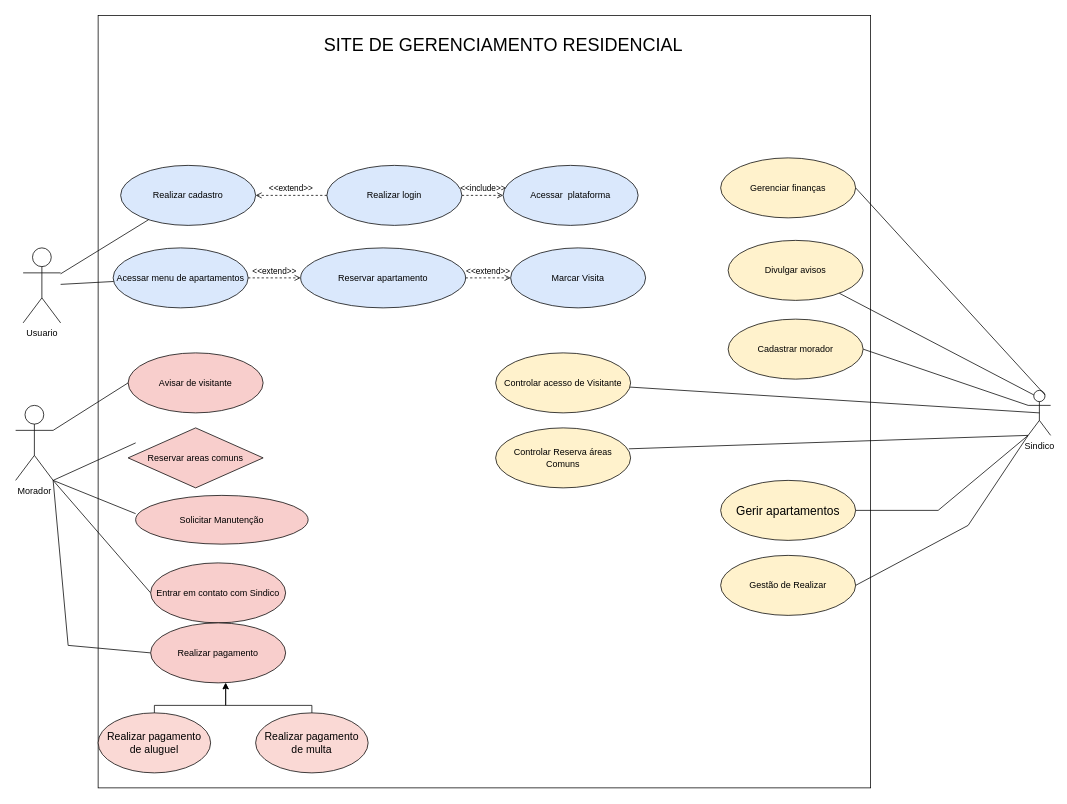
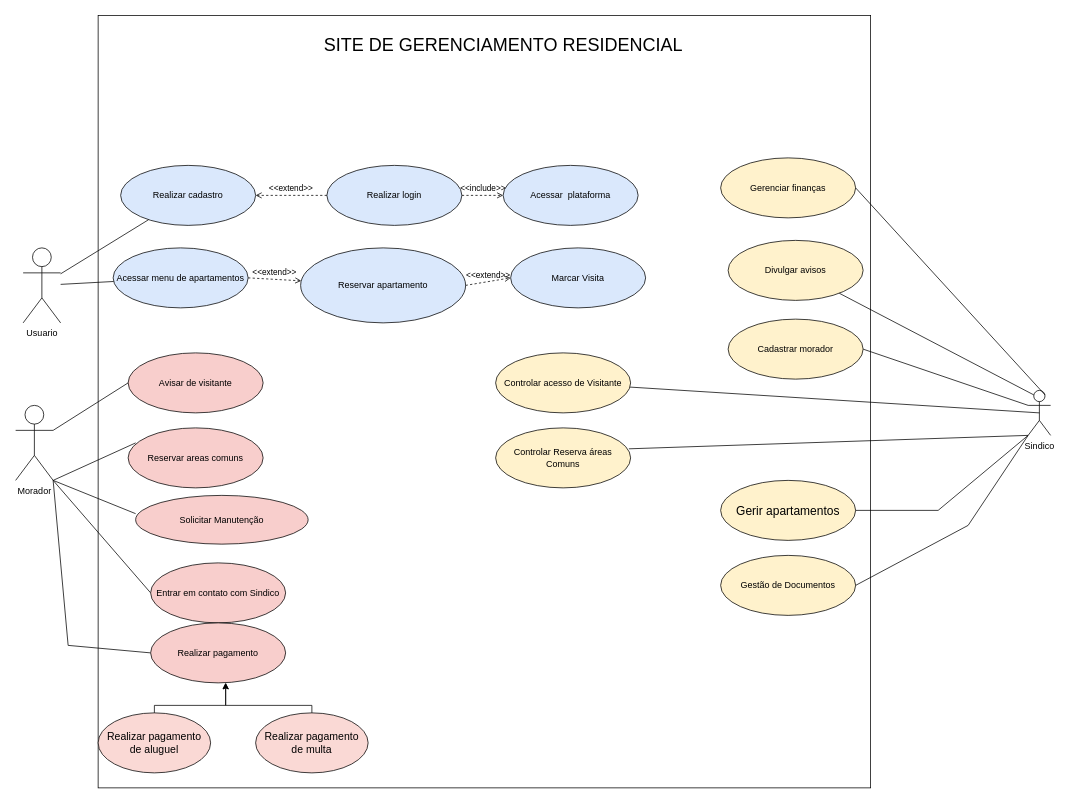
  <mxCell id="0" />
  <mxCell id="1" parent="0" />
  <mxCell id="2" value="" style="whiteSpace=wrap;html=1;aspect=fixed;strokeWidth=1;fontSize=14;fillColor=none;gradientColor=none;movable=1;resizable=1;rotatable=1;deletable=1;editable=1;connectable=1;" parent="1" vertex="1"><mxGeometry x="130" y="20" width="1030" height="1030" as="geometry" /></mxCell>
  <mxCell id="3" value="Usuario" style="shape=umlActor;verticalLabelPosition=bottom;verticalAlign=top;html=1;outlineConnect=0;" parent="1" vertex="1"><mxGeometry x="30" y="330" width="50" height="100" as="geometry" /></mxCell>
  <mxCell id="4" value="Realizar cadastro" style="ellipse;whiteSpace=wrap;html=1;fillColor=#dae8fc;strokeColor=default;" parent="1" vertex="1"><mxGeometry x="160" y="220" width="180" height="80" as="geometry" /></mxCell>
  <mxCell id="5" value="Realizar login" style="ellipse;whiteSpace=wrap;html=1;fillColor=#dae8fc;strokeColor=default;" parent="1" vertex="1"><mxGeometry x="435" y="220" width="180" height="80" as="geometry" /></mxCell>
  <mxCell id="6" value="Acessar menu de apartamentos" style="ellipse;whiteSpace=wrap;html=1;fillColor=#dae8fc;strokeColor=default;" parent="1" vertex="1"><mxGeometry x="150" y="330" width="180" height="80" as="geometry" /></mxCell>
- <mxCell id="7" value="Reservar apartamento" style="ellipse;whiteSpace=wrap;html=1;fillColor=#dae8fc;strokeColor=default;" parent="1" vertex="1"><mxGeometry x="400" y="330" width="220" height="80" as="geometry" /></mxCell>
+ <mxCell id="7" value="Reservar apartamento" style="ellipse;whiteSpace=wrap;html=1;fillColor=#dae8fc;strokeColor=default;" parent="1" vertex="1"><mxGeometry x="400" y="330" width="220" height="100" as="geometry" /></mxCell>
  <mxCell id="8" value="" style="endArrow=none;html=1;rounded=0;" parent="1" source="3" target="4" edge="1"><mxGeometry width="50" height="50" relative="1" as="geometry"><mxPoint x="100" y="100" as="sourcePoint" /><mxPoint x="270" y="60" as="targetPoint" /></mxGeometry></mxCell>
  <mxCell id="9" value="" style="endArrow=none;html=1;rounded=0;" parent="1" source="3" target="6" edge="1"><mxGeometry width="50" height="50" relative="1" as="geometry"><mxPoint x="100" y="154.545" as="sourcePoint" /><mxPoint x="297.463" y="32.477" as="targetPoint" /></mxGeometry></mxCell>
  <mxCell id="10" value="" style="endArrow=none;html=1;rounded=0;entryX=0;entryY=0.5;entryDx=0;entryDy=0;exitX=1;exitY=1;exitDx=0;exitDy=0;exitPerimeter=0;" parent="1" source="28" target="13" edge="1"><mxGeometry width="50" height="50" relative="1" as="geometry"><mxPoint x="90" y="700" as="sourcePoint" /><mxPoint x="200" y="250" as="targetPoint" /></mxGeometry></mxCell>
  <mxCell id="11" value="&amp;lt;&amp;lt;extend&amp;gt;&amp;gt;" style="html=1;verticalAlign=bottom;labelBackgroundColor=none;endArrow=open;endFill=0;dashed=1;rounded=0;exitX=1;exitY=0.5;exitDx=0;exitDy=0;" parent="1" source="6" target="7" edge="1"><mxGeometry width="160" relative="1" as="geometry"><mxPoint x="394" y="250" as="sourcePoint" /><mxPoint x="530" y="170" as="targetPoint" /><mxPoint as="offset" /></mxGeometry></mxCell>
  <mxCell id="12" value="Acessar&amp;nbsp; plataforma" style="ellipse;whiteSpace=wrap;html=1;fillColor=#dae8fc;strokeColor=default;" parent="1" vertex="1"><mxGeometry x="670" y="220" width="180" height="80" as="geometry" /></mxCell>
  <mxCell id="13" value="Entrar em contato com Sindico" style="ellipse;whiteSpace=wrap;html=1;fillColor=#f8cecc;strokeColor=default;" parent="1" vertex="1"><mxGeometry x="200" y="750" width="180" height="80" as="geometry" /></mxCell>
  <mxCell id="14" value="&amp;lt;&amp;lt;extend&amp;gt;&amp;gt;" style="html=1;verticalAlign=bottom;labelBackgroundColor=none;endArrow=open;endFill=0;dashed=1;rounded=0;exitX=1;exitY=0.5;exitDx=0;exitDy=0;entryX=0;entryY=0.5;entryDx=0;entryDy=0;" parent="1" source="7" target="15" edge="1"><mxGeometry width="160" relative="1" as="geometry"><mxPoint x="790" y="200" as="sourcePoint" /><mxPoint x="890" y="170" as="targetPoint" /></mxGeometry></mxCell>
  <mxCell id="15" value="Marcar Visita" style="ellipse;whiteSpace=wrap;html=1;fillColor=#dae8fc;strokeColor=default;" parent="1" vertex="1"><mxGeometry x="680" y="330" width="180" height="80" as="geometry" /></mxCell>
  <mxCell id="16" value="Sindico" style="shape=umlActor;verticalLabelPosition=bottom;verticalAlign=top;html=1;outlineConnect=0;" parent="1" vertex="1"><mxGeometry x="1370" y="520" width="30" height="60" as="geometry" /></mxCell>
  <mxCell id="17" value="" style="endArrow=none;html=1;rounded=0;entryX=0;entryY=0.333;entryDx=0;entryDy=0;entryPerimeter=0;exitX=1;exitY=0.5;exitDx=0;exitDy=0;" parent="1" source="18" target="16" edge="1"><mxGeometry width="50" height="50" relative="1" as="geometry"><mxPoint x="1840" y="30" as="sourcePoint" /><mxPoint x="1937.369" y="38.957" as="targetPoint" /></mxGeometry></mxCell>
  <mxCell id="18" value="Cadastrar morador" style="ellipse;whiteSpace=wrap;html=1;fillColor=#fff2cc;strokeColor=default;" parent="1" vertex="1"><mxGeometry x="970" y="425" width="180" height="80" as="geometry" /></mxCell>
  <mxCell id="19" value="" style="endArrow=none;html=1;rounded=0;exitX=1;exitY=0.5;exitDx=0;exitDy=0;entryX=0.75;entryY=0.1;entryDx=0;entryDy=0;entryPerimeter=0;" parent="1" source="20" target="16" edge="1"><mxGeometry width="50" height="50" relative="1" as="geometry"><mxPoint x="1810" y="150" as="sourcePoint" /><mxPoint x="1990" y="210" as="targetPoint" /></mxGeometry></mxCell>
  <mxCell id="20" value="Gerenciar finanças" style="ellipse;whiteSpace=wrap;html=1;fillColor=#fff2cc;strokeColor=default;" parent="1" vertex="1"><mxGeometry x="960" y="210" width="180" height="80" as="geometry" /></mxCell>
  <mxCell id="21" value="" style="endArrow=none;html=1;rounded=0;entryX=0.5;entryY=0.5;entryDx=0;entryDy=0;entryPerimeter=0;" parent="1" source="22" target="16" edge="1"><mxGeometry width="50" height="50" relative="1" as="geometry"><mxPoint x="1860" y="270" as="sourcePoint" /><mxPoint x="2020" y="100" as="targetPoint" /></mxGeometry></mxCell>
  <mxCell id="22" value="Controlar acesso de Visitante" style="ellipse;whiteSpace=wrap;html=1;fillColor=#fff2cc;strokeColor=default;" parent="1" vertex="1"><mxGeometry x="660" y="470" width="180" height="80" as="geometry" /></mxCell>
  <mxCell id="23" value="" style="endArrow=none;html=1;rounded=0;entryX=0;entryY=1;entryDx=0;entryDy=0;entryPerimeter=0;exitX=0.987;exitY=0.349;exitDx=0;exitDy=0;exitPerimeter=0;" parent="1" source="24" target="16" edge="1"><mxGeometry width="50" height="50" relative="1" as="geometry"><mxPoint x="1980" y="270" as="sourcePoint" /><mxPoint x="2080" y="118.136" as="targetPoint" /></mxGeometry></mxCell>
  <mxCell id="24" value="Controlar Reserva áreas Comuns" style="ellipse;whiteSpace=wrap;html=1;fillColor=#fff2cc;strokeColor=default;" parent="1" vertex="1"><mxGeometry x="660" y="570" width="180" height="80" as="geometry" /></mxCell>
  <mxCell id="25" value="SITE DE GERENCIAMENTO RESIDENCIAL" style="text;html=1;align=center;verticalAlign=middle;resizable=0;points=[];autosize=1;strokeColor=none;fillColor=none;strokeWidth=5;fontSize=24;" parent="1" vertex="1"><mxGeometry x="420" y="40" width="500" height="40" as="geometry" /></mxCell>
  <mxCell id="26" value="&amp;lt;&amp;lt;include&amp;gt;&amp;gt;" style="html=1;verticalAlign=bottom;labelBackgroundColor=none;endArrow=open;endFill=0;dashed=1;rounded=0;fontSize=11;exitX=1;exitY=0.5;exitDx=0;exitDy=0;entryX=0;entryY=0.5;entryDx=0;entryDy=0;" parent="1" source="5" target="12" edge="1"><mxGeometry width="160" relative="1" as="geometry"><mxPoint x="647" y="240" as="sourcePoint" /><mxPoint x="807" y="240" as="targetPoint" /></mxGeometry></mxCell>
  <mxCell id="27" value="&amp;lt;&amp;lt;extend&amp;gt;&amp;gt;" style="html=1;verticalAlign=bottom;labelBackgroundColor=none;endArrow=open;endFill=0;dashed=1;rounded=0;exitX=0;exitY=0.5;exitDx=0;exitDy=0;entryX=1;entryY=0.5;entryDx=0;entryDy=0;" parent="1" source="5" target="4" edge="1"><mxGeometry width="160" relative="1" as="geometry"><mxPoint x="440" y="330" as="sourcePoint" /><mxPoint x="500" y="330" as="targetPoint" /><mxPoint as="offset" /></mxGeometry></mxCell>
  <mxCell id="28" value="Morador" style="shape=umlActor;verticalLabelPosition=bottom;verticalAlign=top;html=1;outlineConnect=0;" parent="1" vertex="1"><mxGeometry x="20" y="540" width="50" height="100" as="geometry" /></mxCell>
  <mxCell id="29" value="Divulgar avisos" style="ellipse;whiteSpace=wrap;html=1;fillColor=#fff2cc;strokeColor=default;" parent="1" vertex="1"><mxGeometry x="970" y="320" width="180" height="80" as="geometry" /></mxCell>
  <mxCell id="30" value="" style="endArrow=none;html=1;rounded=0;fontSize=8;entryX=0.25;entryY=0.1;entryDx=0;entryDy=0;entryPerimeter=0;" parent="1" source="29" target="16" edge="1"><mxGeometry width="50" height="50" relative="1" as="geometry"><mxPoint x="1490" y="460" as="sourcePoint" /><mxPoint x="1540" y="410" as="targetPoint" /></mxGeometry></mxCell>
  <mxCell id="31" value="Solicitar Manutenção" style="ellipse;whiteSpace=wrap;html=1;fillColor=#f8cecc;strokeColor=default;" parent="1" vertex="1"><mxGeometry x="180" y="660" width="230" height="65" as="geometry" /></mxCell>
  <mxCell id="32" value="" style="endArrow=none;html=1;rounded=0;entryX=0;entryY=0.375;entryDx=0;entryDy=0;entryPerimeter=0;exitX=1;exitY=1;exitDx=0;exitDy=0;exitPerimeter=0;" parent="1" source="28" target="31" edge="1"><mxGeometry width="50" height="50" relative="1" as="geometry"><mxPoint x="80" y="600" as="sourcePoint" /><mxPoint x="200" y="600" as="targetPoint" /></mxGeometry></mxCell>
  <mxCell id="33" value="Avisar de visitante" style="ellipse;whiteSpace=wrap;html=1;fillColor=#f8cecc;strokeColor=default;" parent="1" vertex="1"><mxGeometry x="170" y="470" width="180" height="80" as="geometry" /></mxCell>
  <mxCell id="34" value="" style="endArrow=none;html=1;rounded=0;entryX=0;entryY=0.5;entryDx=0;entryDy=0;exitX=1;exitY=0.333;exitDx=0;exitDy=0;exitPerimeter=0;" parent="1" source="28" target="33" edge="1"><mxGeometry width="50" height="50" relative="1" as="geometry"><mxPoint x="80" y="616" as="sourcePoint" /><mxPoint x="180" y="680" as="targetPoint" /></mxGeometry></mxCell>
- <mxCell id="35" value="Reservar areas comuns" style="rhombus;whiteSpace=wrap;html=1;fillColor=#f8cecc;strokeColor=default;" parent="1" vertex="1"><mxGeometry x="170" y="570" width="180" height="80" as="geometry" /></mxCell>
+ <mxCell id="35" value="Reservar areas comuns" style="ellipse;whiteSpace=wrap;html=1;fillColor=#f8cecc;strokeColor=default;" parent="1" vertex="1"><mxGeometry x="170" y="570" width="180" height="80" as="geometry" /></mxCell>
  <mxCell id="36" value="" style="endArrow=none;html=1;rounded=0;exitX=1;exitY=1;exitDx=0;exitDy=0;exitPerimeter=0;entryX=0.056;entryY=0.25;entryDx=0;entryDy=0;entryPerimeter=0;" parent="1" source="28" target="35" edge="1"><mxGeometry width="50" height="50" relative="1" as="geometry"><mxPoint x="80" y="632" as="sourcePoint" /><mxPoint x="180" y="760" as="targetPoint" /></mxGeometry></mxCell>
  <mxCell id="37" value="" style="endArrow=none;html=1;rounded=0;entryX=0;entryY=0.5;entryDx=0;entryDy=0;exitX=1;exitY=1;exitDx=0;exitDy=0;exitPerimeter=0;" parent="1" source="28" target="38" edge="1"><mxGeometry width="50" height="50" relative="1" as="geometry"><mxPoint x="80" y="650" as="sourcePoint" /><mxPoint x="190" y="960" as="targetPoint" /><Array as="points"><mxPoint x="90" y="860" /></Array></mxGeometry></mxCell>
  <mxCell id="38" value="Realizar pagamento" style="ellipse;whiteSpace=wrap;html=1;fillColor=#f8cecc;strokeColor=default;" parent="1" vertex="1"><mxGeometry x="200" y="830" width="180" height="80" as="geometry" /></mxCell>
  <mxCell id="39" value="&lt;font style=&quot;font-size: 16px;&quot;&gt;Gerir apartamentos&lt;/font&gt;" style="ellipse;whiteSpace=wrap;html=1;fillColor=#fff2cc;strokeColor=default;" parent="1" vertex="1"><mxGeometry x="960" y="640" width="180" height="80" as="geometry" /></mxCell>
  <mxCell id="40" value="" style="endArrow=none;html=1;rounded=0;entryX=0;entryY=1;entryDx=0;entryDy=0;entryPerimeter=0;" parent="1" source="39" target="16" edge="1"><mxGeometry width="50" height="50" relative="1" as="geometry"><mxPoint x="1290" y="490" as="sourcePoint" /><mxPoint x="1580" y="540" as="targetPoint" /><Array as="points"><mxPoint x="1250" y="680" /></Array></mxGeometry></mxCell>
  <mxCell id="41" style="edgeStyle=orthogonalEdgeStyle;rounded=0;orthogonalLoop=1;jettySize=auto;html=1;entryX=0.556;entryY=1;entryDx=0;entryDy=0;entryPerimeter=0;fontSize=14;" parent="1" source="42" target="38" edge="1"><mxGeometry relative="1" as="geometry"><Array as="points"><mxPoint x="205" y="940" /><mxPoint x="300" y="940" /></Array></mxGeometry></mxCell>
  <mxCell id="42" value="Realizar pagamento&lt;br&gt;de aluguel" style="ellipse;whiteSpace=wrap;html=1;strokeWidth=1;fontSize=14;fillColor=#fad9d5;strokeColor=default;" parent="1" vertex="1"><mxGeometry x="130" y="950" width="150" height="80" as="geometry" /></mxCell>
  <mxCell id="43" style="edgeStyle=orthogonalEdgeStyle;rounded=0;orthogonalLoop=1;jettySize=auto;html=1;fontSize=14;" parent="1" source="44" edge="1"><mxGeometry relative="1" as="geometry"><mxPoint x="300" y="910" as="targetPoint" /><Array as="points"><mxPoint x="415" y="940" /><mxPoint x="300" y="940" /></Array></mxGeometry></mxCell>
  <mxCell id="44" value="Realizar pagamento&lt;br&gt;de multa" style="ellipse;whiteSpace=wrap;html=1;strokeWidth=1;fontSize=14;fillColor=#fad9d5;strokeColor=default;" parent="1" vertex="1"><mxGeometry x="340" y="950" width="150" height="80" as="geometry" /></mxCell>
- <mxCell id="45" value="Gestão de Realizar" style="ellipse;whiteSpace=wrap;html=1;fillColor=#fff2cc;strokeColor=default;" parent="1" vertex="1"><mxGeometry x="960" y="740" width="180" height="80" as="geometry" /></mxCell>
+ <mxCell id="45" value="Gestão de Documentos" style="ellipse;whiteSpace=wrap;html=1;fillColor=#fff2cc;strokeColor=default;" parent="1" vertex="1"><mxGeometry x="960" y="740" width="180" height="80" as="geometry" /></mxCell>
  <mxCell id="46" value="" style="endArrow=none;html=1;rounded=0;exitX=1;exitY=0.5;exitDx=0;exitDy=0;" parent="1" source="45" edge="1"><mxGeometry width="50" height="50" relative="1" as="geometry"><mxPoint x="1296.639" y="729.17" as="sourcePoint" /><mxPoint x="1370" y="580" as="targetPoint" /><Array as="points"><mxPoint x="1290" y="700" /></Array></mxGeometry></mxCell>
